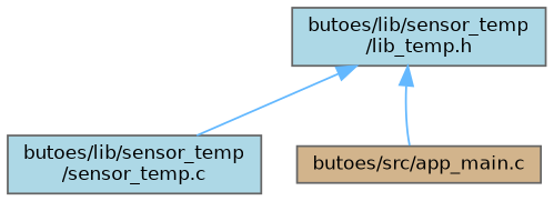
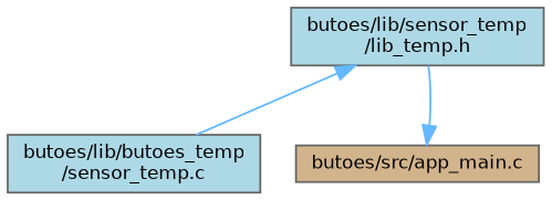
  digraph {
    fontname="DejaVu Sans"
    node [color=grey40 fillcolor=lightblue fontname="DejaVu Sans" fontsize=10 shape=box style=filled]
    edge [color=steelblue1 dir=back fontname="DejaVu Sans" fontsize=10 labelfontname=Helvetica labelfontsize=10 style=solid]
    n1 [color=gray40 fontcolor=black height=0.2 label="butoes/lib/sensor_temp\l/lib_temp.h" width=0.4]
-   n2 [height=0.2 label="butoes/lib/sensor_temp\l/sensor_temp.c" width=0.4]
+   n2 [height=0.2 label="butoes/lib/butoes_temp\l/sensor_temp.c" width=0.4]
    n3 [fillcolor=tan height=0.2 label="butoes/src/app_main.c" width=0.4]
    n1 -> n2
-   n1 -> n3
+   n3 -> n1
  }
